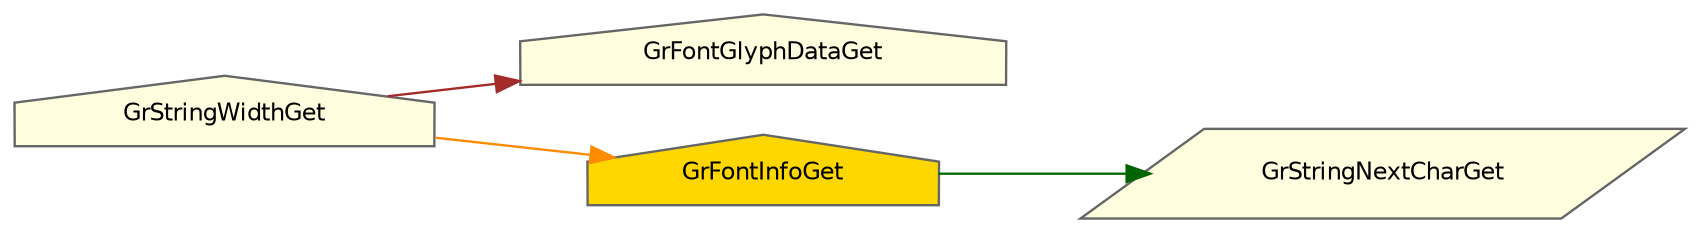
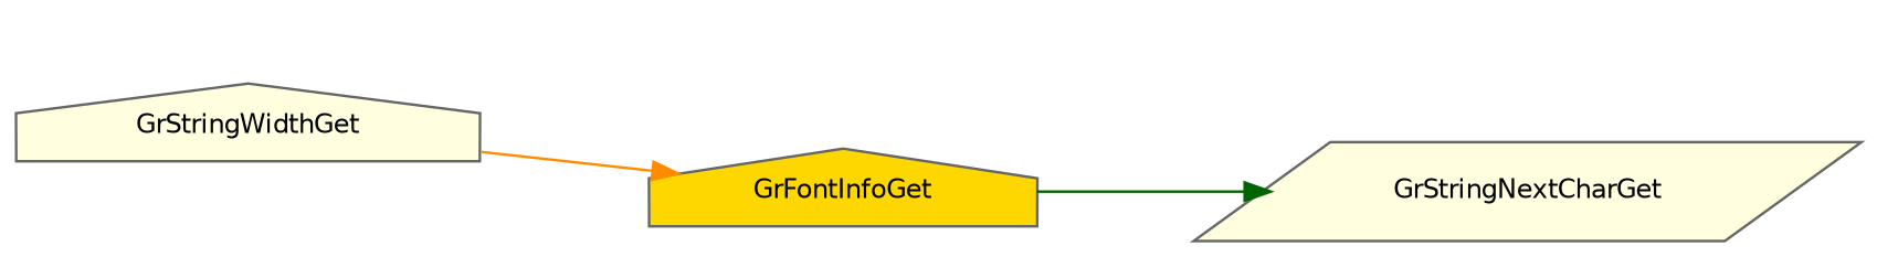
  digraph {
    rankdir=LR
    node [color=grey40 fillcolor=lightyellow fontname=Helvetica fontsize=10 shape=house style=filled]
    edge [fontname=Helvetica fontsize=10 labelfontname=Helvetica labelfontsize=10 style=solid]
    n1 [color=gray40 fontcolor=black height=0.2 label=GrStringWidthGet width=0.4]
-   n2 [height=0.2 label=GrFontGlyphDataGet width=0.4]
    n3 [fillcolor=gold height=0.2 label=GrFontInfoGet width=0.4]
    n4 [height=0.2 label=GrStringNextCharGet shape=parallelogram width=0.4]
-   n1 -> n2 [color=brown]
    n1 -> n3 [color=darkorange]
    n3 -> n4 [color=darkgreen]
  }
